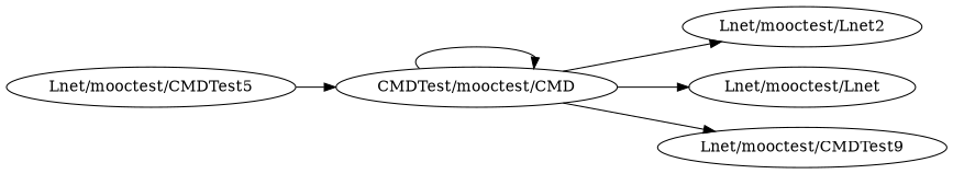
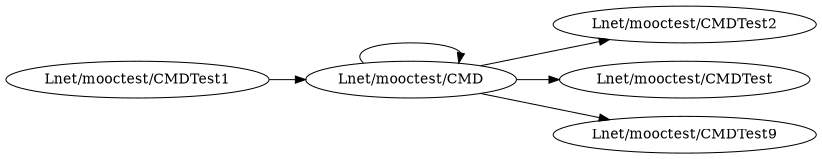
  digraph {
    rankdir=LR
-   "Lnet/mooctest/CMD" [label="CMDTest/mooctest/CMD"]
-   "Lnet/mooctest/CMDTest2" [label="Lnet/mooctest/Lnet2"]
-   "Lnet/mooctest/CMDTest" [label="Lnet/mooctest/Lnet"]
+   "Lnet/mooctest/CMD"
+   "Lnet/mooctest/CMDTest2"
+   "Lnet/mooctest/CMDTest"
    n4 [label="Lnet/mooctest/CMDTest9"]
-   "Lnet/mooctest/CMDTest1" [label="Lnet/mooctest/CMDTest5"]
+   "Lnet/mooctest/CMDTest1"
    "Lnet/mooctest/CMD" -> "Lnet/mooctest/CMD"
    "Lnet/mooctest/CMD" -> "Lnet/mooctest/CMDTest2"
    "Lnet/mooctest/CMD" -> "Lnet/mooctest/CMDTest"
    "Lnet/mooctest/CMD" -> n4
    "Lnet/mooctest/CMDTest1" -> "Lnet/mooctest/CMD"
  }
